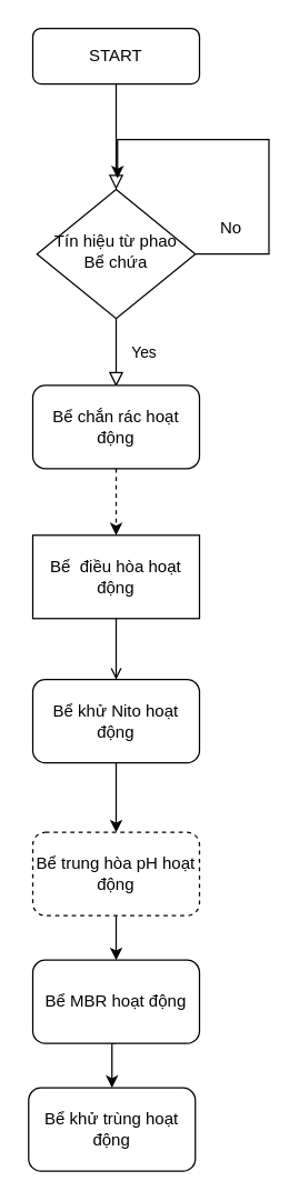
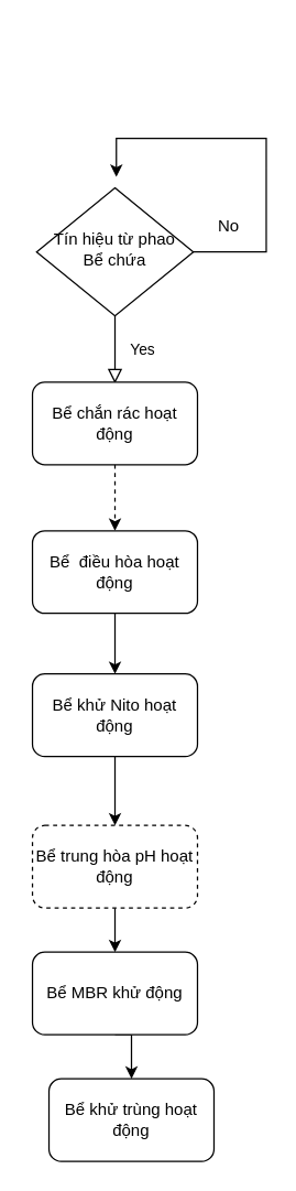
  <mxCell id="0" />
  <mxCell id="1" parent="0" />
- <mxCell id="2" value="" style="rounded=0;html=1;jettySize=auto;orthogonalLoop=1;fontSize=11;endArrow=block;endFill=0;endSize=8;strokeWidth=1;shadow=0;labelBackgroundColor=none;edgeStyle=orthogonalEdgeStyle;" parent="1" source="3" target="6" edge="1"><mxGeometry relative="1" as="geometry" /></mxCell>
- <mxCell id="3" value="START" style="rounded=1;whiteSpace=wrap;html=1;fontSize=12;glass=0;strokeWidth=1;shadow=0;" parent="1" vertex="1"><mxGeometry x="23" y="20" width="120" height="40" as="geometry" /></mxCell>
  <mxCell id="4" value="Yes" style="rounded=0;html=1;jettySize=auto;orthogonalLoop=1;fontSize=11;endArrow=block;endFill=0;endSize=8;strokeWidth=1;shadow=0;labelBackgroundColor=none;edgeStyle=orthogonalEdgeStyle;" parent="1" source="6" edge="1"><mxGeometry y="20" relative="1" as="geometry"><mxPoint as="offset" /><mxPoint x="83" y="278" as="targetPoint" /></mxGeometry></mxCell>
  <mxCell id="5" style="edgeStyle=orthogonalEdgeStyle;rounded=0;orthogonalLoop=1;jettySize=auto;html=1;exitX=1;exitY=0.5;exitDx=0;exitDy=0;" edge="1" parent="1" source="6"><mxGeometry relative="1" as="geometry"><mxPoint x="84" y="128" as="targetPoint" /><Array as="points"><mxPoint x="193" y="183" /><mxPoint x="193" y="100" /><mxPoint x="84" y="100" /></Array></mxGeometry></mxCell>
  <mxCell id="6" value="Tín hiệu từ phao Bể chứa" style="rhombus;whiteSpace=wrap;html=1;shadow=0;fontFamily=Helvetica;fontSize=12;align=center;strokeWidth=1;spacing=6;spacingTop=-4;" parent="1" vertex="1"><mxGeometry x="26" y="136" width="114" height="93" as="geometry" /></mxCell>
  <mxCell id="7" value="No" style="text;html=1;strokeColor=none;fillColor=none;align=center;verticalAlign=middle;whiteSpace=wrap;rounded=0;" vertex="1" parent="1"><mxGeometry x="146" y="154" width="40" height="20" as="geometry" /></mxCell>
  <mxCell id="8" style="edgeStyle=orthogonalEdgeStyle;rounded=0;orthogonalLoop=1;jettySize=auto;html=1;exitX=0.5;exitY=1;exitDx=0;exitDy=0;entryX=0.5;entryY=0;entryDx=0;entryDy=0;dashed=1;" edge="1" parent="1" source="9" target="11"><mxGeometry relative="1" as="geometry" /></mxCell>
  <mxCell id="9" value="Bể chắn rác hoạt động" style="rounded=1;whiteSpace=wrap;html=1;" vertex="1" parent="1"><mxGeometry x="23" y="277" width="120" height="60" as="geometry" /></mxCell>
- <mxCell id="10" style="edgeStyle=orthogonalEdgeStyle;rounded=0;orthogonalLoop=1;jettySize=auto;html=1;exitX=0.5;exitY=1;exitDx=0;exitDy=0;entryX=0.5;entryY=0;entryDx=0;entryDy=0;endArrow=open;" edge="1" parent="1" source="11" target="13"><mxGeometry relative="1" as="geometry" /></mxCell>
- <mxCell id="11" value="Bể&amp;nbsp; điều hòa hoạt động" style="whiteSpace=wrap;html=1;rounded=0;" vertex="1" parent="1"><mxGeometry x="23" y="385" width="120" height="60" as="geometry" /></mxCell>
+ <mxCell id="10" style="edgeStyle=orthogonalEdgeStyle;rounded=0;orthogonalLoop=1;jettySize=auto;html=1;exitX=0.5;exitY=1;exitDx=0;exitDy=0;entryX=0.5;entryY=0;entryDx=0;entryDy=0;" edge="1" parent="1" source="11" target="13"><mxGeometry relative="1" as="geometry" /></mxCell>
+ <mxCell id="11" value="Bể&amp;nbsp; điều hòa hoạt động" style="rounded=1;whiteSpace=wrap;html=1;" vertex="1" parent="1"><mxGeometry x="23" y="385" width="120" height="60" as="geometry" /></mxCell>
  <mxCell id="12" style="edgeStyle=orthogonalEdgeStyle;rounded=0;orthogonalLoop=1;jettySize=auto;html=1;exitX=0.5;exitY=1;exitDx=0;exitDy=0;entryX=0.5;entryY=0;entryDx=0;entryDy=0;" edge="1" parent="1" source="13" target="15"><mxGeometry relative="1" as="geometry" /></mxCell>
  <mxCell id="13" value="Bể khử Nito hoạt động" style="rounded=1;whiteSpace=wrap;html=1;" vertex="1" parent="1"><mxGeometry x="23" y="489" width="120" height="60" as="geometry" /></mxCell>
  <mxCell id="14" style="edgeStyle=orthogonalEdgeStyle;rounded=0;orthogonalLoop=1;jettySize=auto;html=1;exitX=0.5;exitY=1;exitDx=0;exitDy=0;entryX=0.5;entryY=0;entryDx=0;entryDy=0;" edge="1" parent="1" source="15" target="17"><mxGeometry relative="1" as="geometry" /></mxCell>
  <mxCell id="15" value="Bể trung hòa pH hoạt động" style="rounded=1;whiteSpace=wrap;html=1;dashed=1;" vertex="1" parent="1"><mxGeometry x="23" y="599" width="120" height="60" as="geometry" /></mxCell>
  <mxCell id="16" style="edgeStyle=orthogonalEdgeStyle;rounded=0;orthogonalLoop=1;jettySize=auto;html=1;exitX=0.5;exitY=1;exitDx=0;exitDy=0;entryX=0.5;entryY=0;entryDx=0;entryDy=0;" edge="1" parent="1" source="17" target="18"><mxGeometry relative="1" as="geometry" /></mxCell>
- <mxCell id="17" value="Bể MBR hoạt động" style="rounded=1;whiteSpace=wrap;html=1;" vertex="1" parent="1"><mxGeometry x="23" y="691" width="120" height="60" as="geometry" /></mxCell>
- <mxCell id="18" value="Bể khử trùng hoạt động" style="rounded=1;whiteSpace=wrap;html=1;" vertex="1" parent="1"><mxGeometry x="20" y="783" width="120" height="60" as="geometry" /></mxCell>
+ <mxCell id="17" value="Bể MBR khử động" style="rounded=1;whiteSpace=wrap;html=1;" vertex="1" parent="1"><mxGeometry x="23" y="691" width="120" height="60" as="geometry" /></mxCell>
+ <mxCell id="18" value="Bể khử trùng hoạt động" style="rounded=1;whiteSpace=wrap;html=1;" vertex="1" parent="1"><mxGeometry x="35" y="783" width="120" height="60" as="geometry" /></mxCell>
